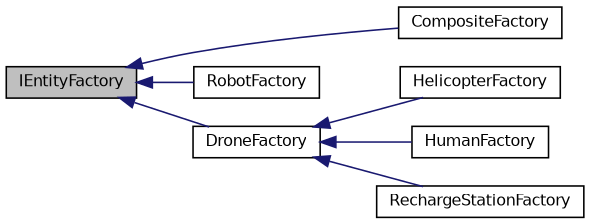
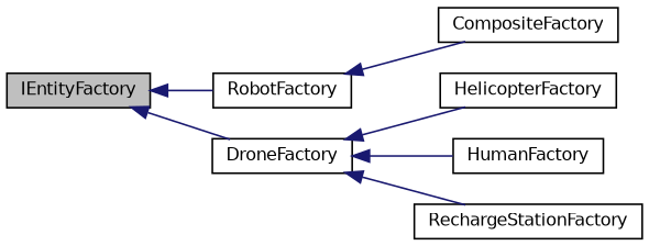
  digraph {
    rankdir=LR
    node [color=black fillcolor=white fontname=Helvetica fontsize=10 shape=record style=filled]
    edge [color=midnightblue dir=back fontname=Helvetica fontsize=10 labelfontname=Helvetica labelfontsize=10 style=solid]
    n1 [fillcolor=grey75 fontcolor=black height=0.2 label=IEntityFactory width=0.4]
    n2 [height=0.2 label=CompositeFactory width=0.4]
    n3 [height=0.2 label=DroneFactory width=0.4]
    n4 [height=0.2 label=RobotFactory width=0.4]
    n5 [height=0.2 label=HelicopterFactory width=0.4]
    n6 [height=0.2 label=HumanFactory width=0.4]
    n7 [height=0.2 label=RechargeStationFactory width=0.4]
-   n1 -> n2
+   n4 -> n2
    n1 -> n3
    n1 -> n4
    n3 -> n5
    n3 -> n6
    n3 -> n7
  }
